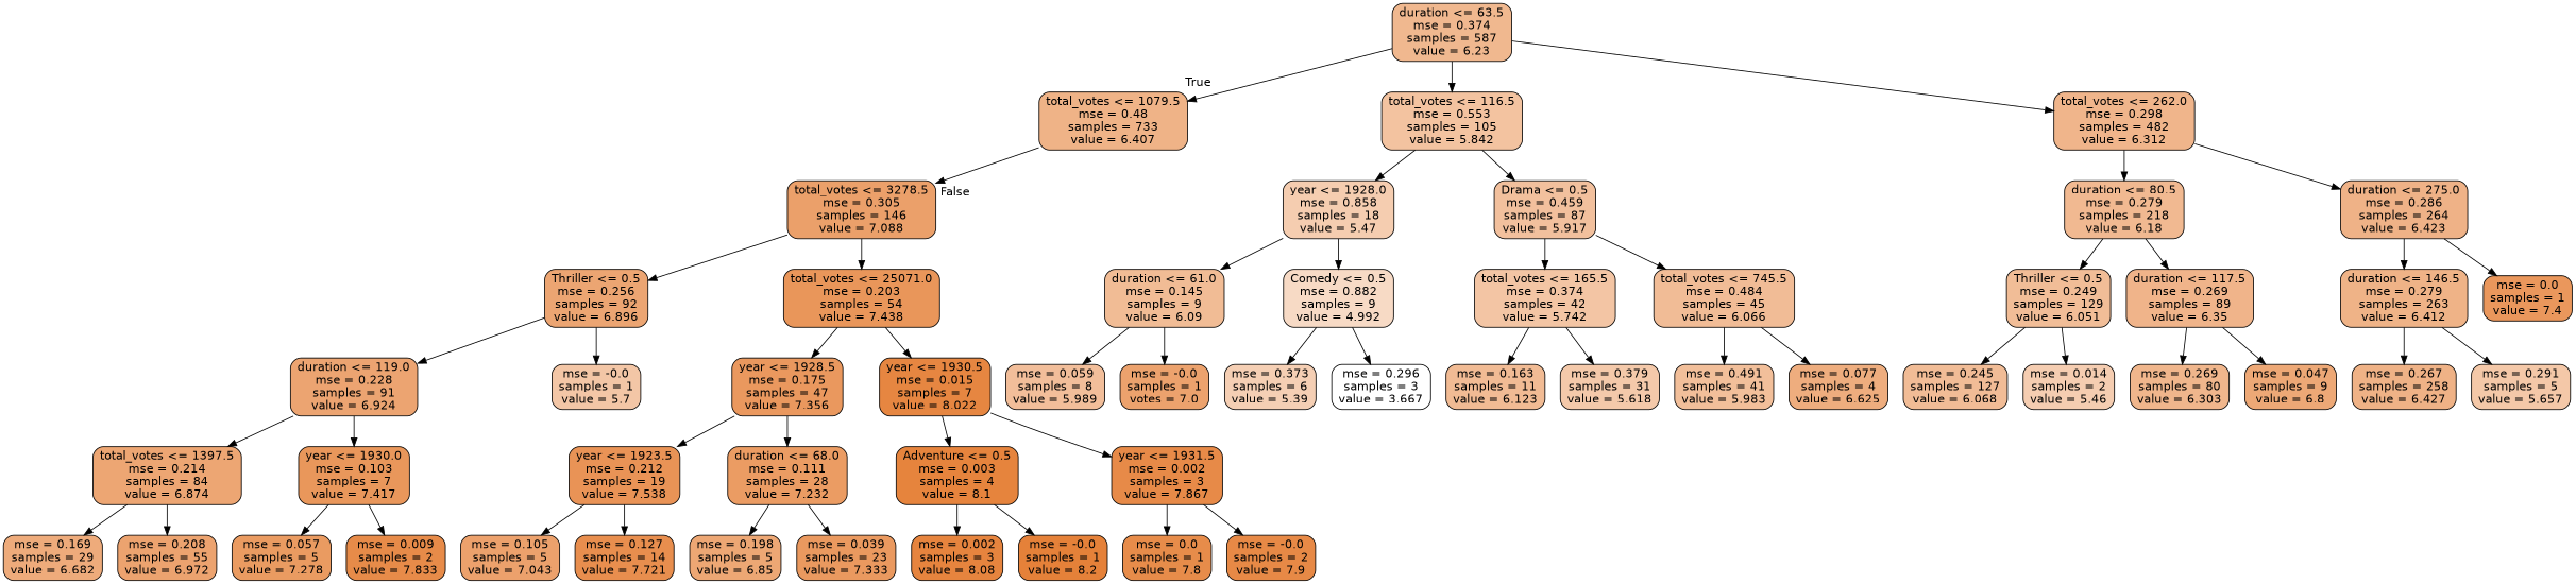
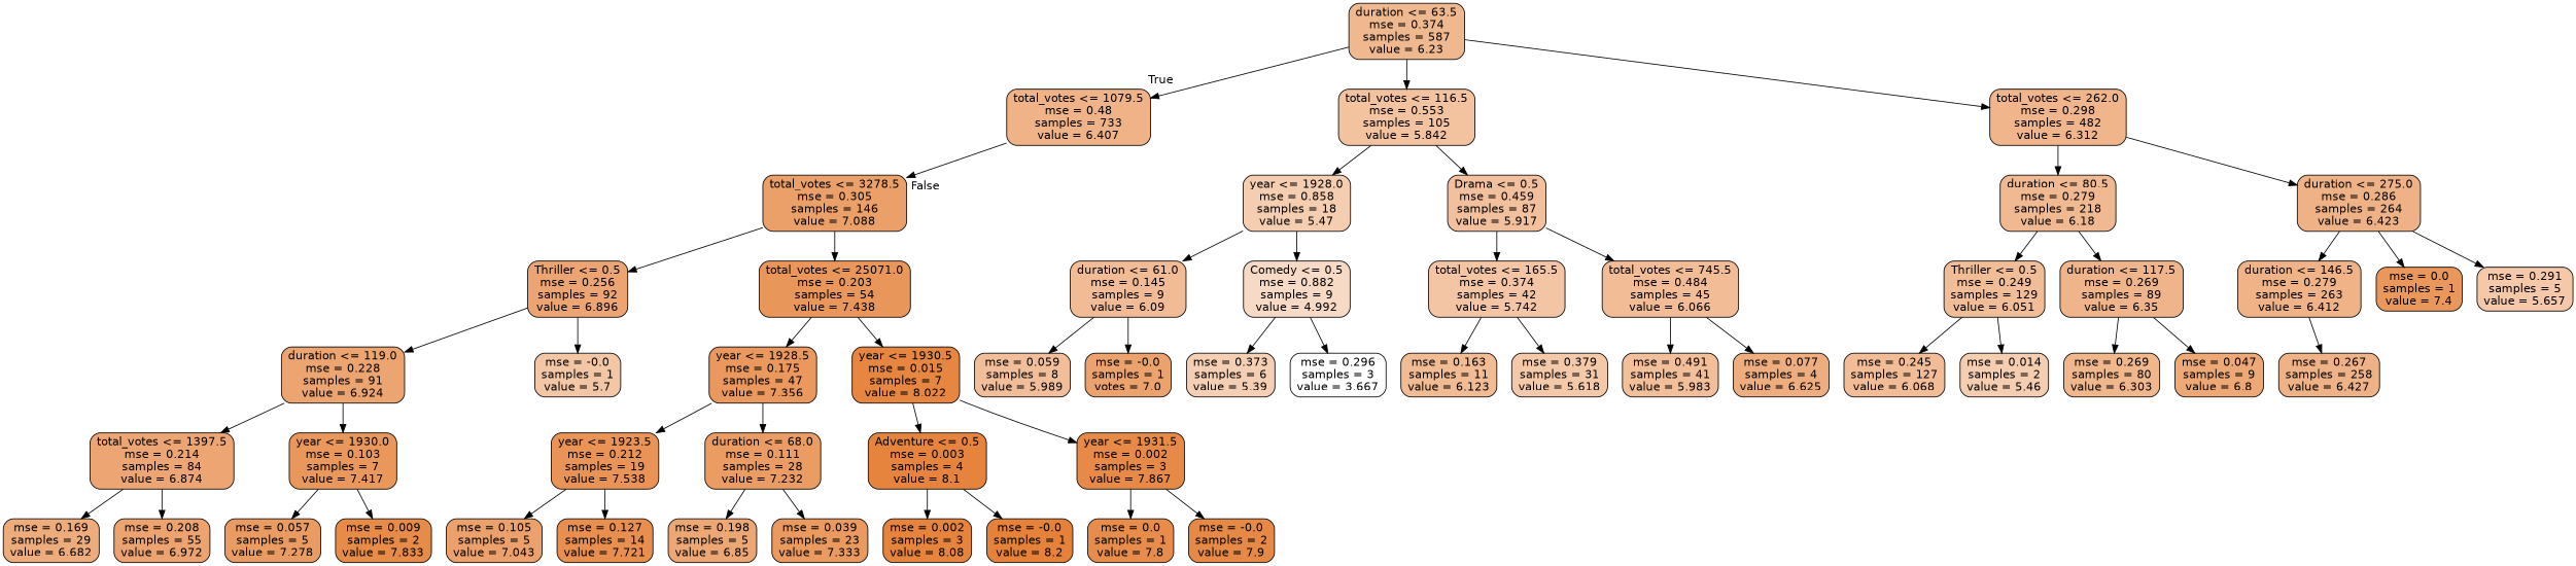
  digraph {
    node [color=black fillcolor="#efb387" fontname=helvetica shape=box style="filled, rounded"]
    edge [fontname=helvetica]
    n1 [label="total_votes <= 1079.5\nmse = 0.48\nsamples = 733\nvalue = 6.407"]
    n2 [fillcolor="#eba06a" label="total_votes <= 3278.5\nmse = 0.305\nsamples = 146\nvalue = 7.088"]
    n3 [fillcolor="#f0b88f" label="duration <= 63.5\nmse = 0.374\nsamples = 587\nvalue = 6.23"]
    n4 [fillcolor="#f3c3a0" label="total_votes <= 116.5\nmse = 0.553\nsamples = 105\nvalue = 5.842"]
    n5 [fillcolor="#f0b58b" label="total_votes <= 262.0\nmse = 0.298\nsamples = 482\nvalue = 6.312"]
    n6 [fillcolor="#eca572" label="Thriller <= 0.5\nmse = 0.256\nsamples = 92\nvalue = 6.896"]
    n7 [fillcolor="#e9965a" label="total_votes <= 25071.0\nmse = 0.203\nsamples = 54\nvalue = 7.438"]
    n8 [fillcolor="#f5cdb0" label="year <= 1928.0\nmse = 0.858\nsamples = 18\nvalue = 5.47"]
    n9 [fillcolor="#f2c09d" label="Drama <= 0.5\nmse = 0.459\nsamples = 87\nvalue = 5.917"]
    n10 [fillcolor="#f1b991" label="duration <= 80.5\nmse = 0.279\nsamples = 218\nvalue = 6.18"]
    n11 [fillcolor="#efb287" label="duration <= 275.0\nmse = 0.286\nsamples = 264\nvalue = 6.423"]
    n12 [fillcolor="#f1bc95" label="duration <= 61.0\nmse = 0.145\nsamples = 9\nvalue = 6.09"]
    n13 [fillcolor="#f7dac5" label="Comedy <= 0.5\nmse = 0.882\nsamples = 9\nvalue = 4.992"]
    n14 [fillcolor="#f3c5a4" label="total_votes <= 165.5\nmse = 0.374\nsamples = 42\nvalue = 5.742"]
    n15 [fillcolor="#f1bc96" label="total_votes <= 745.5\nmse = 0.484\nsamples = 45\nvalue = 6.066"]
    n16 [fillcolor="#f2be9a" label="mse = 0.059\nsamples = 8\nvalue = 5.989"]
    n17 [fillcolor="#eca26d" label="mse = -0.0\nsamples = 1\nvotes = 7.0"]
    n18 [fillcolor="#f5cfb4" label="mse = 0.373\nsamples = 6\nvalue = 5.39"]
    n19 [fillcolor="#ffffff" label="mse = 0.296\nsamples = 3\nvalue = 3.667"]
    n20 [fillcolor="#f1bb94" label="mse = 0.163\nsamples = 11\nvalue = 6.123"]
    n21 [fillcolor="#f4c9aa" label="mse = 0.379\nsamples = 31\nvalue = 5.618"]
    n22 [fillcolor="#f2bf9a" label="mse = 0.491\nsamples = 41\nvalue = 5.983"]
    n23 [fillcolor="#eead7e" label="mse = 0.077\nsamples = 4\nvalue = 6.625"]
    n24 [fillcolor="#f1bd97" label="Thriller <= 0.5\nmse = 0.249\nsamples = 129\nvalue = 6.051"]
    n25 [fillcolor="#f0b48a" label="duration <= 117.5\nmse = 0.269\nsamples = 89\nvalue = 6.35"]
    n26 [label="duration <= 146.5\nmse = 0.279\nsamples = 263\nvalue = 6.412"]
    n27 [fillcolor="#ea975c" label="mse = 0.0\nsamples = 1\nvalue = 7.4"]
    n28 [fillcolor="#f1bc96" label="mse = 0.245\nsamples = 127\nvalue = 6.068"]
    n29 [fillcolor="#f5cdb1" label="mse = 0.014\nsamples = 2\nvalue = 5.46"]
    n30 [fillcolor="#f0b68c" label="mse = 0.269\nsamples = 80\nvalue = 6.303"]
    n31 [fillcolor="#eda876" label="mse = 0.047\nsamples = 9\nvalue = 6.8"]
    n32 [fillcolor="#efb286" label="mse = 0.267\nsamples = 258\nvalue = 6.427"]
    n33 [fillcolor="#f4c8a8" label="mse = 0.291\nsamples = 5\nvalue = 5.657"]
    n34 [fillcolor="#eca471" label="duration <= 119.0\nmse = 0.228\nsamples = 91\nvalue = 6.924"]
    n35 [fillcolor="#f3c6a6" label="mse = -0.0\nsamples = 1\nvalue = 5.7"]
    n36 [fillcolor="#ea985e" label="year <= 1928.5\nmse = 0.175\nsamples = 47\nvalue = 7.356"]
    n37 [fillcolor="#e68641" label="year <= 1930.5\nmse = 0.015\nsamples = 7\nvalue = 8.022"]
    n38 [fillcolor="#eda673" label="total_votes <= 1397.5\nmse = 0.214\nsamples = 84\nvalue = 6.874"]
    n39 [fillcolor="#e9975b" label="year <= 1930.0\nmse = 0.103\nsamples = 7\nvalue = 7.417"]
    n40 [fillcolor="#eeab7b" label="mse = 0.169\nsamples = 29\nvalue = 6.682"]
    n41 [fillcolor="#eca36f" label="mse = 0.208\nsamples = 55\nvalue = 6.972"]
    n42 [fillcolor="#ea9b61" label="mse = 0.057\nsamples = 5\nvalue = 7.278"]
    n43 [fillcolor="#e78b49" label="mse = 0.009\nsamples = 2\nvalue = 7.833"]
    n44 [fillcolor="#e99356" label="year <= 1923.5\nmse = 0.212\nsamples = 19\nvalue = 7.538"]
    n45 [fillcolor="#eb9c63" label="duration <= 68.0\nmse = 0.111\nsamples = 28\nvalue = 7.232"]
    n46 [fillcolor="#e6843d" label="Adventure <= 0.5\nmse = 0.003\nsamples = 4\nvalue = 8.1"]
    n47 [fillcolor="#e78a48" label="year <= 1931.5\nmse = 0.002\nsamples = 3\nvalue = 7.867"]
    n48 [fillcolor="#eca16c" label="mse = 0.105\nsamples = 5\nvalue = 7.043"]
    n49 [fillcolor="#e88e4e" label="mse = 0.127\nsamples = 14\nvalue = 7.721"]
    n50 [fillcolor="#eda774" label="mse = 0.198\nsamples = 5\nvalue = 6.85"]
    n51 [fillcolor="#ea995f" label="mse = 0.039\nsamples = 23\nvalue = 7.333"]
    n52 [fillcolor="#e6843e" label="mse = 0.002\nsamples = 3\nvalue = 8.08"]
    n53 [fillcolor="#e58139" label="mse = -0.0\nsamples = 1\nvalue = 8.2"]
    n54 [fillcolor="#e78c4a" label="mse = 0.0\nsamples = 1\nvalue = 7.8"]
    n55 [fillcolor="#e78946" label="mse = -0.0\nsamples = 2\nvalue = 7.9"]
    n1 -> n2 [headlabel=False labelangle=-45 labeldistance=2.5]
    n2 -> n6
    n2 -> n7
    n3 -> n1 [headlabel=True labelangle=45 labeldistance=2.5]
    n3 -> n4
    n3 -> n5
    n4 -> n8
    n4 -> n9
    n5 -> n10
    n5 -> n11
    n6 -> n34
    n6 -> n35
    n7 -> n36
    n7 -> n37
    n8 -> n12
    n8 -> n13
    n9 -> n14
    n9 -> n15
    n10 -> n24
    n10 -> n25
    n11 -> n26
    n11 -> n27
    n12 -> n16
    n12 -> n17
    n13 -> n18
    n13 -> n19
    n14 -> n20
    n14 -> n21
    n15 -> n22
    n15 -> n23
    n24 -> n28
    n24 -> n29
    n25 -> n30
    n25 -> n31
    n26 -> n32
-   n26 -> n33
+   n11 -> n33
    n34 -> n38
    n34 -> n39
    n36 -> n44
    n36 -> n45
    n37 -> n46
    n37 -> n47
    n38 -> n40
    n38 -> n41
    n39 -> n42
    n39 -> n43
    n44 -> n48
    n44 -> n49
    n45 -> n50
    n45 -> n51
    n46 -> n52
    n46 -> n53
    n47 -> n54
    n47 -> n55
  }
